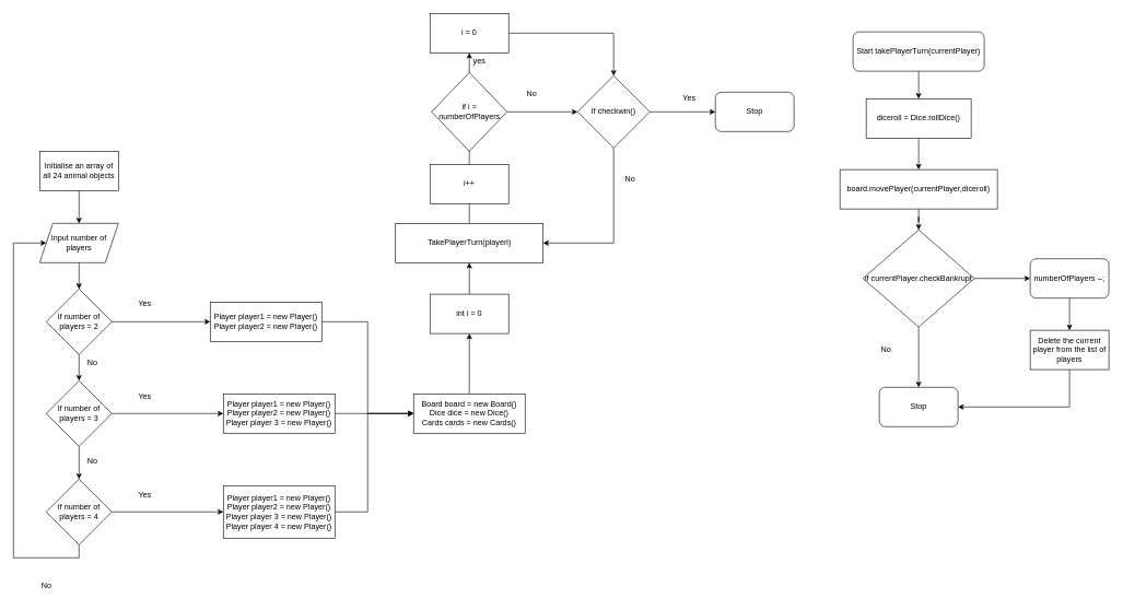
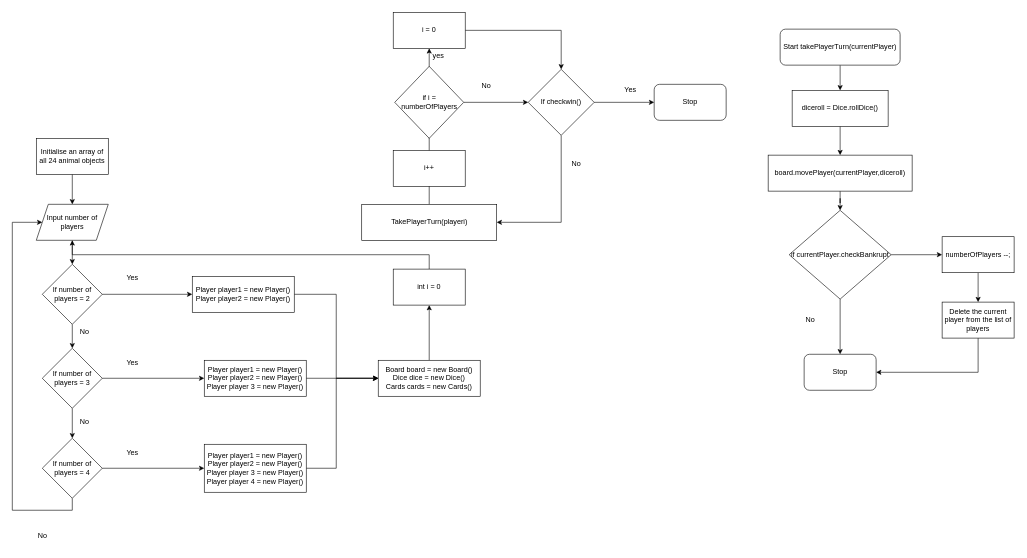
  <mxCell id="0" />
  <mxCell id="1" parent="0" />
  <mxCell id="2" style="edgeStyle=orthogonalEdgeStyle;rounded=0;orthogonalLoop=1;jettySize=auto;html=1;exitX=0.5;exitY=1;exitDx=0;exitDy=0;entryX=0.5;entryY=0;entryDx=0;entryDy=0;" edge="1" parent="1" source="3" target="5"><mxGeometry relative="1" as="geometry" /></mxCell>
  <mxCell id="3" value="Initialise an array of all 24 animal objects" style="rounded=0;whiteSpace=wrap;html=1;" vertex="1" parent="1"><mxGeometry x="60" y="230" width="120" height="60" as="geometry" /></mxCell>
  <mxCell id="4" style="edgeStyle=orthogonalEdgeStyle;rounded=0;orthogonalLoop=1;jettySize=auto;html=1;entryX=0.5;entryY=0;entryDx=0;entryDy=0;" edge="1" parent="1" source="5" target="8"><mxGeometry relative="1" as="geometry" /></mxCell>
  <mxCell id="5" value="Input number of players" style="shape=parallelogram;perimeter=parallelogramPerimeter;whiteSpace=wrap;html=1;fixedSize=1;" vertex="1" parent="1"><mxGeometry x="60" y="340" width="120" height="60" as="geometry" /></mxCell>
  <mxCell id="6" style="edgeStyle=orthogonalEdgeStyle;rounded=0;orthogonalLoop=1;jettySize=auto;html=1;exitX=1;exitY=0.5;exitDx=0;exitDy=0;entryX=0;entryY=0.5;entryDx=0;entryDy=0;" edge="1" parent="1" source="8" target="10"><mxGeometry relative="1" as="geometry" /></mxCell>
  <mxCell id="7" style="edgeStyle=orthogonalEdgeStyle;rounded=0;orthogonalLoop=1;jettySize=auto;html=1;exitX=0.5;exitY=1;exitDx=0;exitDy=0;entryX=0.5;entryY=0;entryDx=0;entryDy=0;" edge="1" parent="1" source="8" target="16"><mxGeometry relative="1" as="geometry" /></mxCell>
  <mxCell id="8" value="If number of players = 2" style="rhombus;whiteSpace=wrap;html=1;" vertex="1" parent="1"><mxGeometry x="70" y="440" width="100" height="100" as="geometry" /></mxCell>
  <mxCell id="9" style="edgeStyle=orthogonalEdgeStyle;rounded=0;orthogonalLoop=1;jettySize=auto;html=1;entryX=0;entryY=0.5;entryDx=0;entryDy=0;" edge="1" parent="1" source="10" target="28"><mxGeometry relative="1" as="geometry" /></mxCell>
  <mxCell id="10" value="Player player1 = new Player()&lt;div&gt;Player player2 = new Player()&lt;/div&gt;" style="rounded=0;whiteSpace=wrap;html=1;" vertex="1" parent="1"><mxGeometry x="320" y="460" width="170" height="60" as="geometry" /></mxCell>
  <mxCell id="11" value="Yes" style="text;html=1;align=center;verticalAlign=middle;resizable=0;points=[];autosize=1;strokeColor=none;fillColor=none;" vertex="1" parent="1"><mxGeometry x="200" y="448" width="40" height="30" as="geometry" /></mxCell>
  <mxCell id="12" style="edgeStyle=orthogonalEdgeStyle;rounded=0;orthogonalLoop=1;jettySize=auto;html=1;exitX=1;exitY=0.5;exitDx=0;exitDy=0;entryX=0;entryY=0.5;entryDx=0;entryDy=0;" edge="1" parent="1" target="14" source="16"><mxGeometry relative="1" as="geometry"><mxPoint x="190" y="630" as="sourcePoint" /></mxGeometry></mxCell>
  <mxCell id="13" style="edgeStyle=orthogonalEdgeStyle;rounded=0;orthogonalLoop=1;jettySize=auto;html=1;" edge="1" parent="1" source="14"><mxGeometry relative="1" as="geometry"><mxPoint x="630" y="630" as="targetPoint" /></mxGeometry></mxCell>
  <mxCell id="14" value="Player player1 = new Player()&lt;div&gt;Player player2 = new Player()&lt;/div&gt;&lt;div&gt;Player player 3 = new Player()&lt;/div&gt;" style="rounded=0;whiteSpace=wrap;html=1;" vertex="1" parent="1"><mxGeometry x="340" y="600" width="170" height="60" as="geometry" /></mxCell>
  <mxCell id="15" style="edgeStyle=orthogonalEdgeStyle;rounded=0;orthogonalLoop=1;jettySize=auto;html=1;exitX=0.5;exitY=1;exitDx=0;exitDy=0;entryX=0.5;entryY=0;entryDx=0;entryDy=0;" edge="1" parent="1" source="16" target="23"><mxGeometry relative="1" as="geometry" /></mxCell>
  <mxCell id="16" value="If number of players = 3" style="rhombus;whiteSpace=wrap;html=1;" vertex="1" parent="1"><mxGeometry x="70" y="580" width="100" height="100" as="geometry" /></mxCell>
  <mxCell id="17" value="No" style="text;html=1;align=center;verticalAlign=middle;resizable=0;points=[];autosize=1;strokeColor=none;fillColor=none;" vertex="1" parent="1"><mxGeometry x="120" y="538" width="40" height="30" as="geometry" /></mxCell>
  <mxCell id="18" value="Yes" style="text;html=1;align=center;verticalAlign=middle;resizable=0;points=[];autosize=1;strokeColor=none;fillColor=none;" vertex="1" parent="1"><mxGeometry x="200" y="590" width="40" height="30" as="geometry" /></mxCell>
  <mxCell id="19" style="edgeStyle=orthogonalEdgeStyle;rounded=0;orthogonalLoop=1;jettySize=auto;html=1;exitX=1;exitY=0.5;exitDx=0;exitDy=0;entryX=0;entryY=0.5;entryDx=0;entryDy=0;" edge="1" parent="1" source="23" target="21"><mxGeometry relative="1" as="geometry"><mxPoint x="190" y="780" as="sourcePoint" /></mxGeometry></mxCell>
  <mxCell id="20" style="edgeStyle=orthogonalEdgeStyle;rounded=0;orthogonalLoop=1;jettySize=auto;html=1;entryX=0;entryY=0.5;entryDx=0;entryDy=0;" edge="1" parent="1" source="21" target="28"><mxGeometry relative="1" as="geometry"><Array as="points"><mxPoint x="560" y="780" /><mxPoint x="560" y="630" /></Array></mxGeometry></mxCell>
  <mxCell id="21" value="Player player1 = new Player()&lt;div&gt;Player player2 = new Player()&lt;/div&gt;&lt;div&gt;Player player 3 = new Player()&lt;/div&gt;&lt;div&gt;Player player 4 = new Player()&lt;/div&gt;" style="rounded=0;whiteSpace=wrap;html=1;" vertex="1" parent="1"><mxGeometry x="340" y="740" width="170" height="80" as="geometry" /></mxCell>
  <mxCell id="22" style="edgeStyle=orthogonalEdgeStyle;rounded=0;orthogonalLoop=1;jettySize=auto;html=1;exitX=0.5;exitY=1;exitDx=0;exitDy=0;entryX=0;entryY=0.5;entryDx=0;entryDy=0;" edge="1" parent="1" source="23" target="5"><mxGeometry relative="1" as="geometry"><Array as="points"><mxPoint x="120" y="850" /><mxPoint x="20" y="850" /><mxPoint x="20" y="370" /></Array></mxGeometry></mxCell>
  <mxCell id="23" value="If number of players = 4" style="rhombus;whiteSpace=wrap;html=1;" vertex="1" parent="1"><mxGeometry x="70" y="730" width="100" height="100" as="geometry" /></mxCell>
  <mxCell id="24" value="Yes" style="text;html=1;align=center;verticalAlign=middle;resizable=0;points=[];autosize=1;strokeColor=none;fillColor=none;" vertex="1" parent="1"><mxGeometry x="200" y="740" width="40" height="30" as="geometry" /></mxCell>
  <mxCell id="25" value="No" style="text;html=1;align=center;verticalAlign=middle;resizable=0;points=[];autosize=1;strokeColor=none;fillColor=none;" vertex="1" parent="1"><mxGeometry x="120" y="688" width="40" height="30" as="geometry" /></mxCell>
  <mxCell id="26" value="No" style="text;html=1;align=center;verticalAlign=middle;resizable=0;points=[];autosize=1;strokeColor=none;fillColor=none;" vertex="1" parent="1"><mxGeometry x="50" y="878" width="40" height="30" as="geometry" /></mxCell>
  <mxCell id="27" style="edgeStyle=orthogonalEdgeStyle;rounded=0;orthogonalLoop=1;jettySize=auto;html=1;entryX=0.5;entryY=1;entryDx=0;entryDy=0;" edge="1" parent="1" source="28" target="30"><mxGeometry relative="1" as="geometry" /></mxCell>
  <mxCell id="28" value="Board board = new Board()&lt;div&gt;Dice dice = new Dice()&lt;/div&gt;&lt;div&gt;Cards cards = new Cards()&lt;/div&gt;" style="rounded=0;whiteSpace=wrap;html=1;" vertex="1" parent="1"><mxGeometry x="630" y="600" width="170" height="60" as="geometry" /></mxCell>
- <mxCell id="29" style="edgeStyle=orthogonalEdgeStyle;rounded=0;orthogonalLoop=1;jettySize=auto;html=1;exitX=0.5;exitY=0;exitDx=0;exitDy=0;entryX=0.5;entryY=1;entryDx=0;entryDy=0;" edge="1" parent="1" source="30" target="32"><mxGeometry relative="1" as="geometry" /></mxCell>
+ <mxCell id="29" style="edgeStyle=orthogonalEdgeStyle;rounded=0;orthogonalLoop=1;jettySize=auto;html=1;exitX=0.5;exitY=0;exitDx=0;exitDy=0;" edge="1" parent="1" source="30" target="5"><mxGeometry relative="1" as="geometry" /></mxCell>
  <mxCell id="30" value="int i = 0" style="rounded=0;whiteSpace=wrap;html=1;" vertex="1" parent="1"><mxGeometry x="655" y="448" width="120" height="60" as="geometry" /></mxCell>
  <mxCell id="31" style="edgeStyle=orthogonalEdgeStyle;rounded=0;orthogonalLoop=1;jettySize=auto;html=1;exitX=0.5;exitY=0;exitDx=0;exitDy=0;entryX=0.5;entryY=1;entryDx=0;entryDy=0;" edge="1" parent="1" source="32" target="34"><mxGeometry relative="1" as="geometry" /></mxCell>
  <mxCell id="32" value="TakePlayerTurn(playeri)" style="rounded=0;whiteSpace=wrap;html=1;" vertex="1" parent="1"><mxGeometry x="602.5" y="340" width="225" height="60" as="geometry" /></mxCell>
  <mxCell id="33" style="edgeStyle=orthogonalEdgeStyle;rounded=0;orthogonalLoop=1;jettySize=auto;html=1;entryX=0.5;entryY=0;entryDx=0;entryDy=0;" edge="1" parent="1" source="34" target="41"><mxGeometry relative="1" as="geometry" /></mxCell>
  <mxCell id="34" value="i = 0" style="rounded=0;whiteSpace=wrap;html=1;" vertex="1" parent="1"><mxGeometry x="655" y="20" width="120" height="60" as="geometry" /></mxCell>
  <mxCell id="35" value="i++" style="rounded=0;whiteSpace=wrap;html=1;" vertex="1" parent="1"><mxGeometry x="655" y="250" width="120" height="60" as="geometry" /></mxCell>
  <mxCell id="36" style="edgeStyle=orthogonalEdgeStyle;rounded=0;orthogonalLoop=1;jettySize=auto;html=1;exitX=1;exitY=0.5;exitDx=0;exitDy=0;entryX=0;entryY=0.5;entryDx=0;entryDy=0;" edge="1" parent="1" source="37" target="41"><mxGeometry relative="1" as="geometry" /></mxCell>
  <mxCell id="37" value="if i = numberOfPlayers" style="rhombus;whiteSpace=wrap;html=1;" vertex="1" parent="1"><mxGeometry x="657.5" y="110" width="115" height="120" as="geometry" /></mxCell>
  <mxCell id="38" value="yes" style="text;html=1;align=center;verticalAlign=middle;resizable=0;points=[];autosize=1;strokeColor=none;fillColor=none;" vertex="1" parent="1"><mxGeometry x="710" y="78" width="40" height="30" as="geometry" /></mxCell>
  <mxCell id="39" style="edgeStyle=orthogonalEdgeStyle;rounded=0;orthogonalLoop=1;jettySize=auto;html=1;exitX=1;exitY=0.5;exitDx=0;exitDy=0;entryX=0;entryY=0.5;entryDx=0;entryDy=0;" edge="1" parent="1" source="41" target="42"><mxGeometry relative="1" as="geometry" /></mxCell>
  <mxCell id="40" style="edgeStyle=orthogonalEdgeStyle;rounded=0;orthogonalLoop=1;jettySize=auto;html=1;entryX=1;entryY=0.5;entryDx=0;entryDy=0;" edge="1" parent="1" source="41" target="32"><mxGeometry relative="1" as="geometry"><Array as="points"><mxPoint x="935" y="370" /></Array></mxGeometry></mxCell>
  <mxCell id="41" value="If checkwin()" style="rhombus;whiteSpace=wrap;html=1;" vertex="1" parent="1"><mxGeometry x="880" y="115" width="110" height="110" as="geometry" /></mxCell>
  <mxCell id="42" value="Stop" style="rounded=1;whiteSpace=wrap;html=1;" vertex="1" parent="1"><mxGeometry x="1090" y="140" width="120" height="60" as="geometry" /></mxCell>
  <mxCell id="43" value="Yes" style="text;html=1;align=center;verticalAlign=middle;resizable=0;points=[];autosize=1;strokeColor=none;fillColor=none;" vertex="1" parent="1"><mxGeometry x="1030" y="135" width="40" height="30" as="geometry" /></mxCell>
  <mxCell id="44" value="No" style="text;html=1;align=center;verticalAlign=middle;resizable=0;points=[];autosize=1;strokeColor=none;fillColor=none;" vertex="1" parent="1"><mxGeometry x="790" y="128" width="40" height="30" as="geometry" /></mxCell>
  <mxCell id="45" value="No" style="text;html=1;align=center;verticalAlign=middle;resizable=0;points=[];autosize=1;strokeColor=none;fillColor=none;" vertex="1" parent="1"><mxGeometry x="940" y="258" width="40" height="30" as="geometry" /></mxCell>
  <mxCell id="46" style="edgeStyle=orthogonalEdgeStyle;rounded=0;orthogonalLoop=1;jettySize=auto;html=1;exitX=0.5;exitY=1;exitDx=0;exitDy=0;entryX=0.5;entryY=0;entryDx=0;entryDy=0;" edge="1" parent="1" source="47" target="49"><mxGeometry relative="1" as="geometry" /></mxCell>
  <mxCell id="47" value="Start takePlayerTurn(currentPlayer)" style="rounded=1;whiteSpace=wrap;html=1;" vertex="1" parent="1"><mxGeometry x="1300" y="48" width="200" height="60" as="geometry" /></mxCell>
  <mxCell id="48" style="edgeStyle=orthogonalEdgeStyle;rounded=0;orthogonalLoop=1;jettySize=auto;html=1;exitX=0.5;exitY=1;exitDx=0;exitDy=0;entryX=0.5;entryY=0;entryDx=0;entryDy=0;" edge="1" parent="1" source="49" target="51"><mxGeometry relative="1" as="geometry" /></mxCell>
  <mxCell id="49" value="diceroll = Dice.rollDice()" style="rounded=0;whiteSpace=wrap;html=1;" vertex="1" parent="1"><mxGeometry x="1320" y="150" width="160" height="60" as="geometry" /></mxCell>
  <mxCell id="50" style="edgeStyle=orthogonalEdgeStyle;rounded=0;orthogonalLoop=1;jettySize=auto;html=1;entryX=0.5;entryY=0;entryDx=0;entryDy=0;" edge="1" parent="1" source="51" target="54"><mxGeometry relative="1" as="geometry" /></mxCell>
  <mxCell id="51" value="board.movePlayer(currentPlayer,diceroll)" style="rounded=0;whiteSpace=wrap;html=1;" vertex="1" parent="1"><mxGeometry x="1280" y="258" width="240" height="60" as="geometry" /></mxCell>
  <mxCell id="52" style="edgeStyle=orthogonalEdgeStyle;rounded=0;orthogonalLoop=1;jettySize=auto;html=1;exitX=0.5;exitY=1;exitDx=0;exitDy=0;" edge="1" parent="1" source="54" target="55"><mxGeometry relative="1" as="geometry" /></mxCell>
  <mxCell id="53" style="edgeStyle=orthogonalEdgeStyle;rounded=0;orthogonalLoop=1;jettySize=auto;html=1;entryX=0;entryY=0.5;entryDx=0;entryDy=0;" edge="1" parent="1" source="54" target="58"><mxGeometry relative="1" as="geometry" /></mxCell>
  <mxCell id="54" value="if currentPlayer.checkBankrupt" style="rhombus;whiteSpace=wrap;html=1;" vertex="1" parent="1"><mxGeometry x="1315" y="350" width="170" height="148" as="geometry" /></mxCell>
  <mxCell id="55" value="Stop" style="rounded=1;whiteSpace=wrap;html=1;" vertex="1" parent="1"><mxGeometry x="1340" y="590" width="120" height="60" as="geometry" /></mxCell>
  <mxCell id="56" value="No" style="text;html=1;align=center;verticalAlign=middle;resizable=0;points=[];autosize=1;strokeColor=none;fillColor=none;" vertex="1" parent="1"><mxGeometry x="1330" y="518" width="40" height="30" as="geometry" /></mxCell>
  <mxCell id="57" style="edgeStyle=orthogonalEdgeStyle;rounded=0;orthogonalLoop=1;jettySize=auto;html=1;entryX=0.5;entryY=0;entryDx=0;entryDy=0;" edge="1" parent="1" source="58" target="60"><mxGeometry relative="1" as="geometry" /></mxCell>
- <mxCell id="58" value="numberOfPlayers --;" style="whiteSpace=wrap;html=1;rounded=1;" vertex="1" parent="1"><mxGeometry x="1570" y="394" width="120" height="60" as="geometry" /></mxCell>
+ <mxCell id="58" value="numberOfPlayers --;" style="rounded=0;whiteSpace=wrap;html=1;" vertex="1" parent="1"><mxGeometry x="1570" y="394" width="120" height="60" as="geometry" /></mxCell>
  <mxCell id="59" style="edgeStyle=orthogonalEdgeStyle;rounded=0;orthogonalLoop=1;jettySize=auto;html=1;entryX=1;entryY=0.5;entryDx=0;entryDy=0;" edge="1" parent="1" source="60" target="55"><mxGeometry relative="1" as="geometry"><Array as="points"><mxPoint x="1630" y="620" /></Array></mxGeometry></mxCell>
  <mxCell id="60" value="Delete the current player from the list of players" style="rounded=0;whiteSpace=wrap;html=1;" vertex="1" parent="1"><mxGeometry x="1570" y="503" width="120" height="60" as="geometry" /></mxCell>
